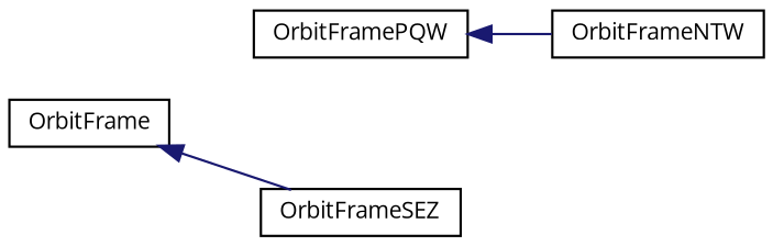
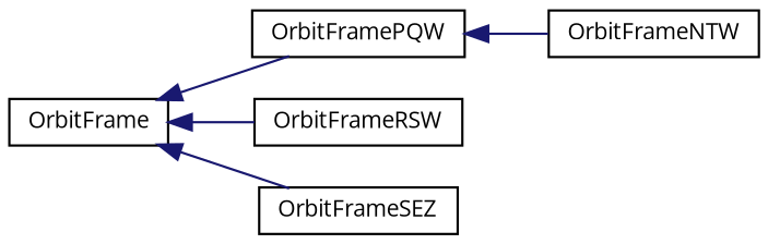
  digraph {
    fontname="Open Sans"
    rankdir=LR
    node [color=black fillcolor=white fontname="Open Sans" fontsize=10 shape=record style=filled]
    edge [color=midnightblue dir=back fontname="Open Sans" fontsize=10 labelfontname=Helvetica labelfontsize=10 style=solid]
    n1 [height=0.2 label=OrbitFrame width=0.4]
    n2 [height=0.2 label=OrbitFramePQW width=0.4]
+   n3 [height=0.2 label=OrbitFrameRSW width=0.4]
    n4 [height=0.2 label=OrbitFrameSEZ width=0.4]
    n5 [height=0.2 label=OrbitFrameNTW width=0.4]
+   n1 -> n2
+   n1 -> n3
    n1 -> n4
    n2 -> n5
  }
